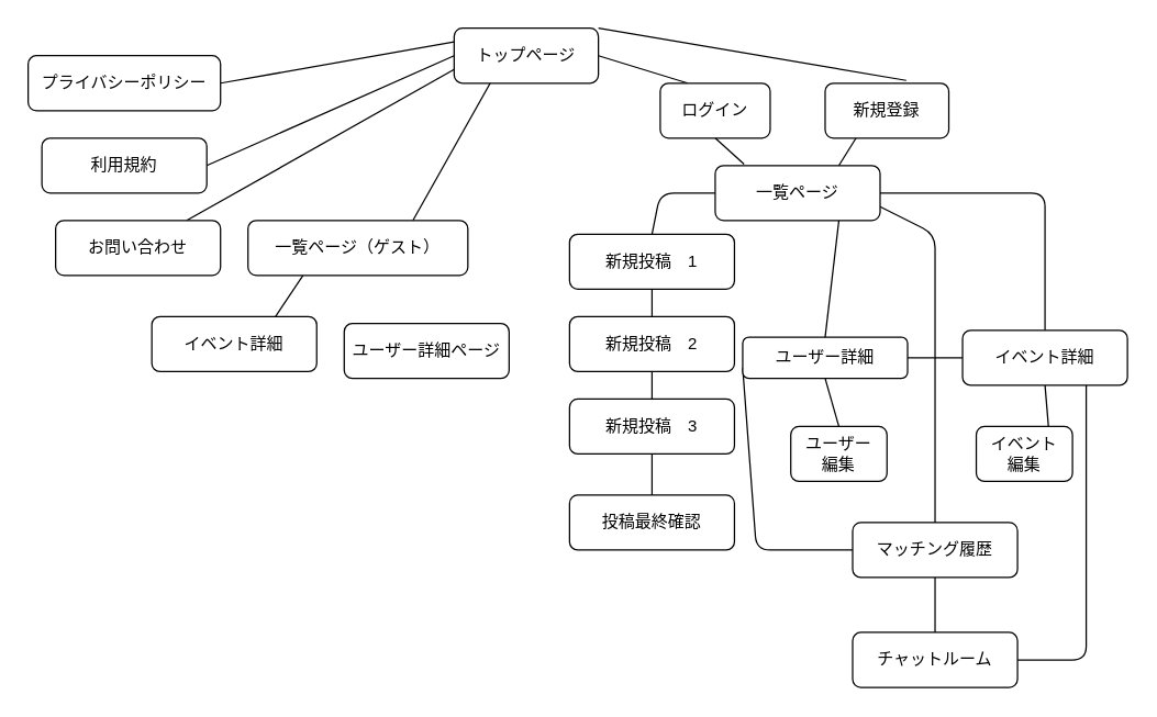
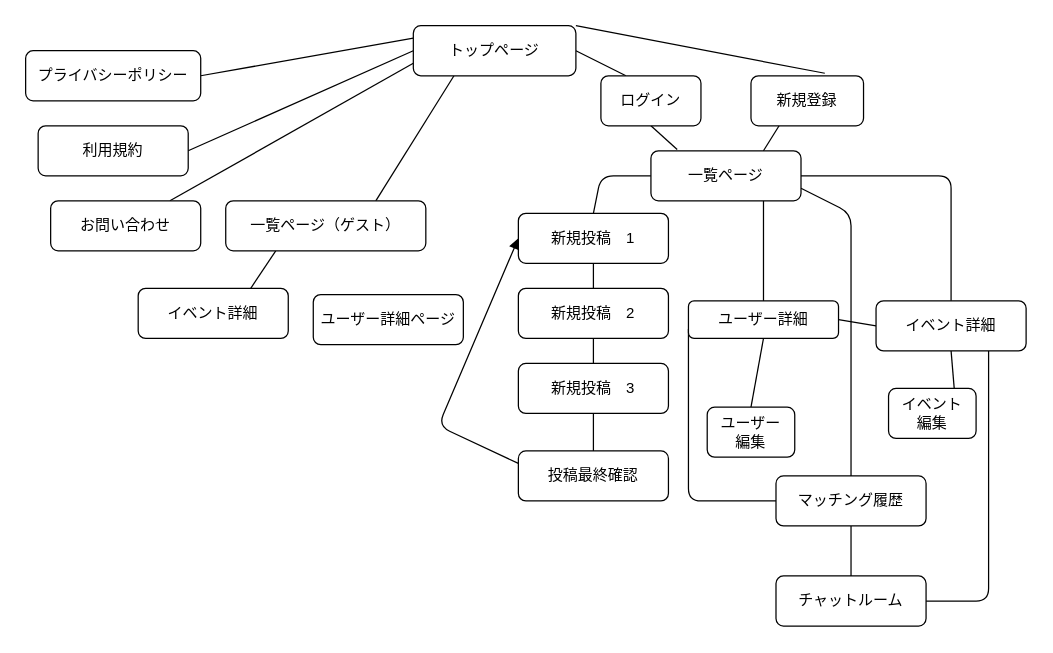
  <mxCell id="0" />
  <mxCell id="1" parent="0" />
  <mxCell id="2" style="edgeStyle=none;html=1;exitX=0;exitY=0.25;exitDx=0;exitDy=0;entryX=1;entryY=0.5;entryDx=0;entryDy=0;endArrow=none;endFill=0;" edge="1" parent="1" source="8" target="32"><mxGeometry relative="1" as="geometry" /></mxCell>
  <mxCell id="3" style="edgeStyle=none;html=1;exitX=0;exitY=0.5;exitDx=0;exitDy=0;entryX=1;entryY=0.5;entryDx=0;entryDy=0;endArrow=none;endFill=0;" edge="1" parent="1" source="8" target="33"><mxGeometry relative="1" as="geometry" /></mxCell>
  <mxCell id="4" style="edgeStyle=none;html=1;exitX=0;exitY=0.75;exitDx=0;exitDy=0;endArrow=none;endFill=0;" edge="1" parent="1" source="8" target="31"><mxGeometry relative="1" as="geometry" /></mxCell>
  <mxCell id="5" style="edgeStyle=none;html=1;exitX=0.25;exitY=1;exitDx=0;exitDy=0;entryX=0.75;entryY=0;entryDx=0;entryDy=0;endArrow=none;endFill=0;" edge="1" parent="1" source="8" target="12"><mxGeometry relative="1" as="geometry" /></mxCell>
  <mxCell id="6" style="edgeStyle=none;html=1;exitX=1;exitY=0;exitDx=0;exitDy=0;entryX=0.656;entryY=-0.05;entryDx=0;entryDy=0;entryPerimeter=0;endArrow=none;endFill=0;" edge="1" parent="1" source="8" target="28"><mxGeometry relative="1" as="geometry" /></mxCell>
  <mxCell id="7" style="edgeStyle=none;html=1;exitX=1;exitY=0.5;exitDx=0;exitDy=0;entryX=0.25;entryY=0;entryDx=0;entryDy=0;endArrow=none;endFill=0;" edge="1" parent="1" source="8" target="10"><mxGeometry relative="1" as="geometry" /></mxCell>
- <mxCell id="8" value="トップページ" style="rounded=1;whiteSpace=wrap;html=1;" vertex="1" parent="1"><mxGeometry x="330" y="20" width="105" height="40" as="geometry" /></mxCell>
+ <mxCell id="8" value="トップページ" style="rounded=1;whiteSpace=wrap;html=1;" vertex="1" parent="1"><mxGeometry x="330" y="20" width="130" height="40" as="geometry" /></mxCell>
  <mxCell id="9" style="edgeStyle=none;html=1;exitX=0.5;exitY=1;exitDx=0;exitDy=0;entryX=0.175;entryY=-0.025;entryDx=0;entryDy=0;entryPerimeter=0;endArrow=none;endFill=0;" edge="1" parent="1" source="10" target="26"><mxGeometry relative="1" as="geometry" /></mxCell>
  <mxCell id="10" value="ログイン" style="rounded=1;whiteSpace=wrap;html=1;" vertex="1" parent="1"><mxGeometry x="480" y="60" width="80" height="40" as="geometry" /></mxCell>
  <mxCell id="11" style="edgeStyle=none;html=1;exitX=0.25;exitY=1;exitDx=0;exitDy=0;entryX=0.75;entryY=0;entryDx=0;entryDy=0;endArrow=none;endFill=0;" edge="1" parent="1" source="12" target="17"><mxGeometry relative="1" as="geometry" /></mxCell>
  <mxCell id="12" value="一覧ページ（ゲスト）" style="rounded=1;whiteSpace=wrap;html=1;" vertex="1" parent="1"><mxGeometry x="180" y="160" width="160" height="40" as="geometry" /></mxCell>
  <mxCell id="13" style="edgeStyle=none;html=1;exitX=0;exitY=0.5;exitDx=0;exitDy=0;entryX=1;entryY=0.5;entryDx=0;entryDy=0;endArrow=none;endFill=0;" edge="1" parent="1" source="16" target="20"><mxGeometry relative="1" as="geometry" /></mxCell>
  <mxCell id="14" style="edgeStyle=none;html=1;exitX=0.5;exitY=1;exitDx=0;exitDy=0;entryX=0.75;entryY=0;entryDx=0;entryDy=0;endArrow=none;endFill=0;" edge="1" parent="1" source="16" target="43"><mxGeometry relative="1" as="geometry" /></mxCell>
  <mxCell id="15" style="edgeStyle=none;html=1;exitX=0.75;exitY=1;exitDx=0;exitDy=0;entryX=1;entryY=0.5;entryDx=0;entryDy=0;endArrow=none;endFill=0;" edge="1" parent="1" source="16" target="44"><mxGeometry relative="1" as="geometry"><Array as="points"><mxPoint x="790" y="480" /></Array></mxGeometry></mxCell>
  <mxCell id="16" value="イベント詳細" style="rounded=1;whiteSpace=wrap;html=1;" vertex="1" parent="1"><mxGeometry x="700" y="240" width="120" height="40" as="geometry" /></mxCell>
  <mxCell id="17" value="イベント詳細" style="rounded=1;whiteSpace=wrap;html=1;" vertex="1" parent="1"><mxGeometry x="110" y="230" width="120" height="40" as="geometry" /></mxCell>
  <mxCell id="18" style="edgeStyle=none;html=1;exitX=0.5;exitY=1;exitDx=0;exitDy=0;entryX=0.5;entryY=0;entryDx=0;entryDy=0;endArrow=none;endFill=0;" edge="1" parent="1" source="20" target="40"><mxGeometry relative="1" as="geometry" /></mxCell>
  <mxCell id="19" style="edgeStyle=none;html=1;exitX=0;exitY=0.75;exitDx=0;exitDy=0;entryX=0;entryY=0.5;entryDx=0;entryDy=0;endArrow=none;endFill=0;" edge="1" parent="1" source="20" target="42"><mxGeometry relative="1" as="geometry"><Array as="points"><mxPoint x="550" y="400" /></Array></mxGeometry></mxCell>
- <mxCell id="20" value="ユーザー詳細" style="rounded=1;whiteSpace=wrap;html=1;" vertex="1" parent="1"><mxGeometry x="540" y="245" width="120" height="30" as="geometry" /></mxCell>
+ <mxCell id="20" value="ユーザー詳細" style="rounded=1;whiteSpace=wrap;html=1;" vertex="1" parent="1"><mxGeometry x="550" y="240" width="120" height="30" as="geometry" /></mxCell>
  <mxCell id="21" value="ユーザー詳細ページ" style="rounded=1;whiteSpace=wrap;html=1;" vertex="1" parent="1"><mxGeometry x="250" y="235" width="120" height="40" as="geometry" /></mxCell>
  <mxCell id="22" style="edgeStyle=none;html=1;exitX=0;exitY=0.5;exitDx=0;exitDy=0;entryX=0.5;entryY=0;entryDx=0;entryDy=0;endArrow=none;endFill=0;" edge="1" parent="1" source="26" target="30"><mxGeometry relative="1" as="geometry"><Array as="points"><mxPoint x="480" y="140" /></Array></mxGeometry></mxCell>
  <mxCell id="23" style="edgeStyle=none;html=1;exitX=0.75;exitY=1;exitDx=0;exitDy=0;entryX=0.5;entryY=0;entryDx=0;entryDy=0;endArrow=none;endFill=0;" edge="1" parent="1" source="26" target="20"><mxGeometry relative="1" as="geometry" /></mxCell>
  <mxCell id="24" style="edgeStyle=none;html=1;exitX=1;exitY=0.5;exitDx=0;exitDy=0;entryX=0.5;entryY=0;entryDx=0;entryDy=0;endArrow=none;endFill=0;" edge="1" parent="1" source="26" target="16"><mxGeometry relative="1" as="geometry"><Array as="points"><mxPoint x="760" y="140" /></Array></mxGeometry></mxCell>
  <mxCell id="25" style="edgeStyle=none;html=1;exitX=1;exitY=0.75;exitDx=0;exitDy=0;entryX=0.5;entryY=0;entryDx=0;entryDy=0;endArrow=none;endFill=0;" edge="1" parent="1" source="26" target="42"><mxGeometry relative="1" as="geometry"><Array as="points"><mxPoint x="680" y="170" /></Array></mxGeometry></mxCell>
  <mxCell id="26" value="一覧ページ" style="rounded=1;whiteSpace=wrap;html=1;" vertex="1" parent="1"><mxGeometry x="520" y="120" width="120" height="40" as="geometry" /></mxCell>
  <mxCell id="27" style="edgeStyle=none;html=1;exitX=0.25;exitY=1;exitDx=0;exitDy=0;entryX=0.75;entryY=0;entryDx=0;entryDy=0;endArrow=none;endFill=0;" edge="1" parent="1" source="28" target="26"><mxGeometry relative="1" as="geometry" /></mxCell>
  <mxCell id="28" value="新規登録" style="rounded=1;whiteSpace=wrap;html=1;" vertex="1" parent="1"><mxGeometry x="600" y="60" width="90" height="40" as="geometry" /></mxCell>
  <mxCell id="29" style="edgeStyle=none;html=1;exitX=0.5;exitY=1;exitDx=0;exitDy=0;entryX=0.5;entryY=0;entryDx=0;entryDy=0;endArrow=none;endFill=0;" edge="1" parent="1" source="30" target="35"><mxGeometry relative="1" as="geometry" /></mxCell>
  <mxCell id="30" value="新規投稿　1" style="rounded=1;whiteSpace=wrap;html=1;" vertex="1" parent="1"><mxGeometry x="414" y="170" width="120" height="40" as="geometry" /></mxCell>
  <mxCell id="31" value="お問い合わせ" style="rounded=1;whiteSpace=wrap;html=1;" vertex="1" parent="1"><mxGeometry x="40" y="160" width="120" height="40" as="geometry" /></mxCell>
  <mxCell id="32" value="プライバシーポリシー" style="rounded=1;whiteSpace=wrap;html=1;" vertex="1" parent="1"><mxGeometry x="20" y="40" width="140" height="40" as="geometry" /></mxCell>
  <mxCell id="33" value="利用規約" style="rounded=1;whiteSpace=wrap;html=1;" vertex="1" parent="1"><mxGeometry x="30" y="100" width="120" height="40" as="geometry" /></mxCell>
  <mxCell id="34" style="edgeStyle=none;html=1;exitX=0.5;exitY=1;exitDx=0;exitDy=0;entryX=0.5;entryY=0;entryDx=0;entryDy=0;endArrow=none;endFill=0;" edge="1" parent="1" source="35" target="37"><mxGeometry relative="1" as="geometry" /></mxCell>
  <mxCell id="35" value="新規投稿　2" style="rounded=1;whiteSpace=wrap;html=1;" vertex="1" parent="1"><mxGeometry x="414" y="230" width="120" height="40" as="geometry" /></mxCell>
  <mxCell id="36" style="edgeStyle=none;html=1;exitX=0.5;exitY=1;exitDx=0;exitDy=0;entryX=0.5;entryY=0;entryDx=0;entryDy=0;endArrow=none;endFill=0;" edge="1" parent="1" source="37" target="39"><mxGeometry relative="1" as="geometry" /></mxCell>
  <mxCell id="37" value="新規投稿　3" style="rounded=1;whiteSpace=wrap;html=1;" vertex="1" parent="1"><mxGeometry x="414" y="290" width="120" height="40" as="geometry" /></mxCell>
+ <mxCell id="38" style="edgeStyle=none;html=1;exitX=0;exitY=0.25;exitDx=0;exitDy=0;entryX=0;entryY=0.5;entryDx=0;entryDy=0;endArrow=block;endFill=1;" edge="1" parent="1" source="39" target="30"><mxGeometry relative="1" as="geometry"><Array as="points"><mxPoint x="350" y="340" /></Array></mxGeometry></mxCell>
  <mxCell id="39" value="投稿最終確認" style="rounded=1;whiteSpace=wrap;html=1;" vertex="1" parent="1"><mxGeometry x="414" y="360" width="120" height="40" as="geometry" /></mxCell>
- <mxCell id="40" value="ユーザー&lt;br&gt;編集" style="rounded=1;whiteSpace=wrap;html=1;" vertex="1" parent="1"><mxGeometry x="575" y="310" width="70" height="40" as="geometry" /></mxCell>
+ <mxCell id="40" value="ユーザー&lt;br&gt;編集" style="rounded=1;whiteSpace=wrap;html=1;" vertex="1" parent="1"><mxGeometry x="565" y="325" width="70" height="40" as="geometry" /></mxCell>
  <mxCell id="41" style="edgeStyle=none;html=1;exitX=0.5;exitY=1;exitDx=0;exitDy=0;entryX=0.5;entryY=0;entryDx=0;entryDy=0;endArrow=none;endFill=0;" edge="1" parent="1" source="42" target="44"><mxGeometry relative="1" as="geometry" /></mxCell>
  <mxCell id="42" value="マッチング履歴" style="rounded=1;whiteSpace=wrap;html=1;" vertex="1" parent="1"><mxGeometry x="620" y="380" width="120" height="40" as="geometry" /></mxCell>
  <mxCell id="43" value="イベント&lt;br&gt;編集" style="rounded=1;whiteSpace=wrap;html=1;" vertex="1" parent="1"><mxGeometry x="710" y="310" width="70" height="40" as="geometry" /></mxCell>
  <mxCell id="44" value="チャットルーム" style="rounded=1;whiteSpace=wrap;html=1;" vertex="1" parent="1"><mxGeometry x="620" y="460" width="120" height="40" as="geometry" /></mxCell>
